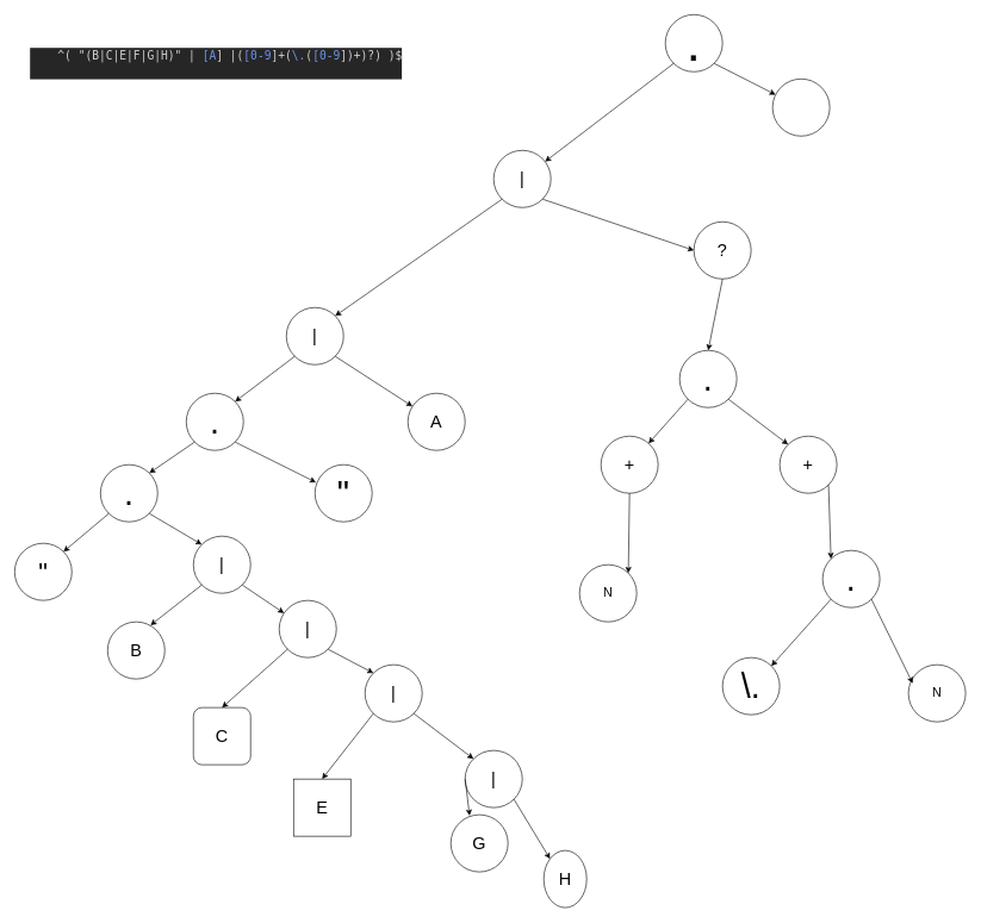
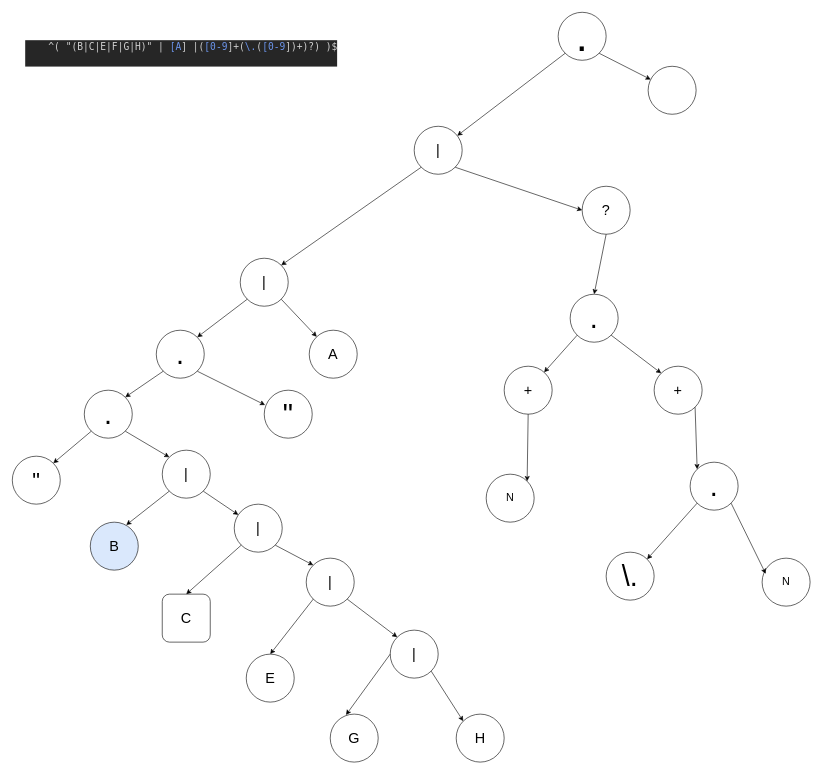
  <mxCell id="0" style=";html=1;" />
  <mxCell id="1" style=";html=1;" parent="0" />
  <mxCell id="2" value="&lt;div style=&quot;color: #bdbdbd;background-color: #262626;font-family: 'Droid Sans Mono', 'monospace', monospace;font-weight: normal;font-size: 16px;line-height: 22px;white-space: pre;&quot;&gt;&lt;div&gt;&lt;span style=&quot;color: #bdbdbd;&quot;&gt;    &lt;/span&gt;&lt;span style=&quot;color: #d0d0d0;&quot;&gt;^( &quot;(B|C|E|F|G|H)&quot; | &lt;/span&gt;&lt;span style=&quot;color: #6c95eb;&quot;&gt;[&lt;/span&gt;&lt;span style=&quot;color: #6c95eb;&quot;&gt;A&lt;/span&gt;&lt;span style=&quot;color: #d0d0d0;&quot;&gt;] |(&lt;/span&gt;&lt;span style=&quot;color: #6c95eb;&quot;&gt;[&lt;/span&gt;&lt;span style=&quot;color: #6c95eb;&quot;&gt;0-9&lt;/span&gt;&lt;span style=&quot;color: #d0d0d0;&quot;&gt;]+(&lt;/span&gt;&lt;span style=&quot;color: #6c95eb;&quot;&gt;\.&lt;/span&gt;&lt;span style=&quot;color: #d0d0d0;&quot;&gt;(&lt;/span&gt;&lt;span style=&quot;color: #6c95eb;&quot;&gt;[&lt;/span&gt;&lt;span style=&quot;color: #6c95eb;&quot;&gt;0-9&lt;/span&gt;&lt;span style=&quot;color: #d0d0d0;&quot;&gt;])+)?) )$&lt;/span&gt;&lt;/div&gt;&lt;br&gt;&lt;/div&gt;" style="text;whiteSpace=wrap;html=1;" vertex="1" parent="1"><mxGeometry x="40" y="60" width="560" height="70" as="geometry" /></mxCell>
  <mxCell id="3" value="&lt;font style=&quot;font-size: 72px;&quot;&gt;.&lt;/font&gt;" style="ellipse;whiteSpace=wrap;html=1;aspect=fixed;" vertex="1" parent="1"><mxGeometry x="930" y="20" width="80" height="80" as="geometry" /></mxCell>
  <mxCell id="4" value="&lt;font style=&quot;font-size: 24px;&quot;&gt;|&lt;/font&gt;" style="ellipse;whiteSpace=wrap;html=1;aspect=fixed;" vertex="1" parent="1"><mxGeometry x="690" y="210" width="80" height="80" as="geometry" /></mxCell>
  <mxCell id="5" value="" style="endArrow=classic;html=1;rounded=0;exitX=0;exitY=1;exitDx=0;exitDy=0;" edge="1" parent="1" source="3" target="4"><mxGeometry width="50" height="50" relative="1" as="geometry"><mxPoint x="940" y="160" as="sourcePoint" /><mxPoint x="990" y="110" as="targetPoint" /></mxGeometry></mxCell>
  <mxCell id="6" value="" style="ellipse;whiteSpace=wrap;html=1;aspect=fixed;" vertex="1" parent="1"><mxGeometry x="1080" y="110" width="80" height="80" as="geometry" /></mxCell>
  <mxCell id="7" value="" style="endArrow=classic;html=1;rounded=0;exitX=1;exitY=1;exitDx=0;exitDy=0;" edge="1" parent="1" source="3" target="6"><mxGeometry width="50" height="50" relative="1" as="geometry"><mxPoint x="940" y="170" as="sourcePoint" /><mxPoint x="990" y="120" as="targetPoint" /></mxGeometry></mxCell>
  <mxCell id="8" value="&lt;font style=&quot;font-size: 24px;&quot;&gt;|&lt;/font&gt;" style="ellipse;whiteSpace=wrap;html=1;aspect=fixed;" vertex="1" parent="1"><mxGeometry x="400" y="430" width="80" height="80" as="geometry" /></mxCell>
  <mxCell id="9" value="" style="endArrow=classic;html=1;rounded=0;entryX=1;entryY=0;entryDx=0;entryDy=0;exitX=0;exitY=1;exitDx=0;exitDy=0;" edge="1" parent="1" source="4" target="8"><mxGeometry width="50" height="50" relative="1" as="geometry"><mxPoint x="720" y="350" as="sourcePoint" /><mxPoint x="770" y="300" as="targetPoint" /></mxGeometry></mxCell>
- <mxCell id="10" value="&lt;font style=&quot;font-size: 24px;&quot;&gt;A&lt;/font&gt;" style="ellipse;whiteSpace=wrap;html=1;aspect=fixed;" vertex="1" parent="1"><mxGeometry x="570" y="550" width="80" height="80" as="geometry" /></mxCell>
+ <mxCell id="10" value="&lt;font style=&quot;font-size: 24px;&quot;&gt;A&lt;/font&gt;" style="ellipse;whiteSpace=wrap;html=1;aspect=fixed;" vertex="1" parent="1"><mxGeometry x="515" y="550" width="80" height="80" as="geometry" /></mxCell>
  <mxCell id="11" value="&lt;font style=&quot;font-size: 48px;&quot;&gt;.&lt;/font&gt;" style="ellipse;whiteSpace=wrap;html=1;aspect=fixed;" vertex="1" parent="1"><mxGeometry x="260" y="550" width="80" height="80" as="geometry" /></mxCell>
  <mxCell id="12" value="&lt;font style=&quot;font-size: 48px;&quot;&gt;&quot;&lt;/font&gt;" style="ellipse;whiteSpace=wrap;html=1;aspect=fixed;" vertex="1" parent="1"><mxGeometry x="440" y="650" width="80" height="80" as="geometry" /></mxCell>
  <mxCell id="13" value="&lt;font style=&quot;font-size: 48px;&quot;&gt;.&lt;/font&gt;" style="ellipse;whiteSpace=wrap;html=1;aspect=fixed;" vertex="1" parent="1"><mxGeometry x="140" y="650" width="80" height="80" as="geometry" /></mxCell>
  <mxCell id="14" value="&lt;font style=&quot;font-size: 36px;&quot;&gt;&quot;&lt;/font&gt;" style="ellipse;whiteSpace=wrap;html=1;aspect=fixed;" vertex="1" parent="1"><mxGeometry x="20" y="760" width="80" height="80" as="geometry" /></mxCell>
  <mxCell id="15" value="&lt;span style=&quot;font-size: 24px;&quot;&gt;|&lt;/span&gt;" style="ellipse;whiteSpace=wrap;html=1;aspect=fixed;" vertex="1" parent="1"><mxGeometry x="270" y="750" width="80" height="80" as="geometry" /></mxCell>
  <mxCell id="16" value="&lt;span style=&quot;font-size: 24px;&quot;&gt;|&lt;/span&gt;" style="ellipse;whiteSpace=wrap;html=1;aspect=fixed;" vertex="1" parent="1"><mxGeometry x="390" y="840" width="80" height="80" as="geometry" /></mxCell>
  <mxCell id="17" value="&lt;span style=&quot;font-size: 24px;&quot;&gt;|&lt;/span&gt;" style="ellipse;whiteSpace=wrap;html=1;aspect=fixed;" vertex="1" parent="1"><mxGeometry x="510" y="930" width="80" height="80" as="geometry" /></mxCell>
  <mxCell id="18" value="&lt;span style=&quot;font-size: 24px;&quot;&gt;|&lt;/span&gt;" style="ellipse;whiteSpace=wrap;html=1;aspect=fixed;" vertex="1" parent="1"><mxGeometry x="650" y="1050" width="80" height="80" as="geometry" /></mxCell>
- <mxCell id="19" value="&lt;font style=&quot;font-size: 24px;&quot;&gt;B&lt;/font&gt;" style="ellipse;whiteSpace=wrap;html=1;aspect=fixed;" vertex="1" parent="1"><mxGeometry x="150" y="870" width="80" height="80" as="geometry" /></mxCell>
+ <mxCell id="19" value="&lt;font style=&quot;font-size: 24px;&quot;&gt;B&lt;/font&gt;" style="ellipse;whiteSpace=wrap;html=1;aspect=fixed;fillColor=#dae8fc;" vertex="1" parent="1"><mxGeometry x="150" y="870" width="80" height="80" as="geometry" /></mxCell>
  <mxCell id="20" value="&lt;font style=&quot;font-size: 24px;&quot;&gt;C&lt;/font&gt;" style="whiteSpace=wrap;html=1;aspect=fixed;rounded=1;" vertex="1" parent="1"><mxGeometry x="270" y="990" width="80" height="80" as="geometry" /></mxCell>
- <mxCell id="21" value="&lt;font style=&quot;font-size: 24px;&quot;&gt;E&lt;/font&gt;" style="whiteSpace=wrap;html=1;aspect=fixed;rounded=0;" vertex="1" parent="1"><mxGeometry x="410" y="1090" width="80" height="80" as="geometry" /></mxCell>
- <mxCell id="22" value="&lt;font style=&quot;font-size: 24px;&quot;&gt;G&lt;/font&gt;" style="ellipse;whiteSpace=wrap;html=1;aspect=fixed;" vertex="1" parent="1"><mxGeometry x="630" y="1140" width="80" height="80" as="geometry" /></mxCell>
- <mxCell id="23" value="&lt;font style=&quot;font-size: 24px;&quot;&gt;H&lt;/font&gt;" style="ellipse;whiteSpace=wrap;html=1;aspect=fixed;" vertex="1" parent="1"><mxGeometry x="760" y="1190" width="60" height="80" as="geometry" /></mxCell>
+ <mxCell id="21" value="&lt;font style=&quot;font-size: 24px;&quot;&gt;E&lt;/font&gt;" style="ellipse;whiteSpace=wrap;html=1;aspect=fixed;" vertex="1" parent="1"><mxGeometry x="410" y="1090" width="80" height="80" as="geometry" /></mxCell>
+ <mxCell id="22" value="&lt;font style=&quot;font-size: 24px;&quot;&gt;G&lt;/font&gt;" style="ellipse;whiteSpace=wrap;html=1;aspect=fixed;" vertex="1" parent="1"><mxGeometry x="550" y="1190" width="80" height="80" as="geometry" /></mxCell>
+ <mxCell id="23" value="&lt;font style=&quot;font-size: 24px;&quot;&gt;H&lt;/font&gt;" style="ellipse;whiteSpace=wrap;html=1;aspect=fixed;" vertex="1" parent="1"><mxGeometry x="760" y="1190" width="80" height="80" as="geometry" /></mxCell>
  <mxCell id="24" value="" style="endArrow=classic;html=1;rounded=0;entryX=0.75;entryY=0.059;entryDx=0;entryDy=0;entryPerimeter=0;exitX=0;exitY=1;exitDx=0;exitDy=0;" edge="1" parent="1" source="15" target="19"><mxGeometry width="50" height="50" relative="1" as="geometry"><mxPoint x="530" y="830" as="sourcePoint" /><mxPoint x="580" y="780" as="targetPoint" /></mxGeometry></mxCell>
  <mxCell id="25" value="" style="endArrow=classic;html=1;rounded=0;exitX=1;exitY=1;exitDx=0;exitDy=0;" edge="1" parent="1" source="15" target="16"><mxGeometry width="50" height="50" relative="1" as="geometry"><mxPoint x="700" y="780" as="sourcePoint" /><mxPoint x="750" y="730" as="targetPoint" /></mxGeometry></mxCell>
  <mxCell id="26" value="" style="endArrow=classic;html=1;rounded=0;exitX=1;exitY=1;exitDx=0;exitDy=0;entryX=0;entryY=0;entryDx=0;entryDy=0;" edge="1" parent="1" source="16" target="17"><mxGeometry width="50" height="50" relative="1" as="geometry"><mxPoint x="348" y="828" as="sourcePoint" /><mxPoint x="407" y="868" as="targetPoint" /></mxGeometry></mxCell>
  <mxCell id="27" value="" style="endArrow=classic;html=1;rounded=0;exitX=1;exitY=1;exitDx=0;exitDy=0;entryX=0;entryY=0;entryDx=0;entryDy=0;" edge="1" parent="1" source="17" target="18"><mxGeometry width="50" height="50" relative="1" as="geometry"><mxPoint x="468" y="918" as="sourcePoint" /><mxPoint x="532" y="952" as="targetPoint" /></mxGeometry></mxCell>
  <mxCell id="28" value="" style="endArrow=classic;html=1;rounded=0;exitX=1;exitY=1;exitDx=0;exitDy=0;entryX=0;entryY=0;entryDx=0;entryDy=0;" edge="1" parent="1" source="18" target="23"><mxGeometry width="50" height="50" relative="1" as="geometry"><mxPoint x="588" y="1008" as="sourcePoint" /><mxPoint x="741.716" y="1111.716" as="targetPoint" /></mxGeometry></mxCell>
  <mxCell id="29" value="" style="endArrow=classic;html=1;rounded=0;entryX=0.5;entryY=0;entryDx=0;entryDy=0;exitX=0;exitY=1;exitDx=0;exitDy=0;" edge="1" parent="1" source="16" target="20"><mxGeometry width="50" height="50" relative="1" as="geometry"><mxPoint x="700" y="1090" as="sourcePoint" /><mxPoint x="750" y="1040" as="targetPoint" /></mxGeometry></mxCell>
  <mxCell id="30" value="" style="endArrow=classic;html=1;rounded=0;entryX=0.5;entryY=0;entryDx=0;entryDy=0;exitX=0;exitY=1;exitDx=0;exitDy=0;" edge="1" parent="1" source="17" target="21"><mxGeometry width="50" height="50" relative="1" as="geometry"><mxPoint x="412" y="918" as="sourcePoint" /><mxPoint x="320" y="1000" as="targetPoint" /></mxGeometry></mxCell>
  <mxCell id="31" value="" style="endArrow=classic;html=1;rounded=0;entryX=0.329;entryY=0.017;entryDx=0;entryDy=0;exitX=0;exitY=0.5;exitDx=0;exitDy=0;entryPerimeter=0;" edge="1" parent="1" source="18" target="22"><mxGeometry width="50" height="50" relative="1" as="geometry"><mxPoint x="532" y="1008" as="sourcePoint" /><mxPoint x="460" y="1100" as="targetPoint" /></mxGeometry></mxCell>
  <mxCell id="32" value="" style="endArrow=classic;html=1;rounded=0;entryX=1;entryY=0;entryDx=0;entryDy=0;exitX=0;exitY=1;exitDx=0;exitDy=0;" edge="1" parent="1" source="8" target="11"><mxGeometry width="50" height="50" relative="1" as="geometry"><mxPoint x="700" y="730" as="sourcePoint" /><mxPoint x="750" y="680" as="targetPoint" /></mxGeometry></mxCell>
  <mxCell id="33" value="" style="endArrow=classic;html=1;rounded=0;entryX=1;entryY=0;entryDx=0;entryDy=0;exitX=0;exitY=1;exitDx=0;exitDy=0;" edge="1" parent="1" source="11" target="13"><mxGeometry width="50" height="50" relative="1" as="geometry"><mxPoint x="422" y="508" as="sourcePoint" /><mxPoint x="338" y="572" as="targetPoint" /></mxGeometry></mxCell>
  <mxCell id="34" value="" style="endArrow=classic;html=1;rounded=0;entryX=1;entryY=0;entryDx=0;entryDy=0;exitX=0;exitY=1;exitDx=0;exitDy=0;" edge="1" parent="1" source="13" target="14"><mxGeometry width="50" height="50" relative="1" as="geometry"><mxPoint x="282" y="628" as="sourcePoint" /><mxPoint x="218" y="672" as="targetPoint" /></mxGeometry></mxCell>
  <mxCell id="35" value="" style="endArrow=classic;html=1;rounded=0;entryX=0;entryY=0;entryDx=0;entryDy=0;exitX=1;exitY=1;exitDx=0;exitDy=0;" edge="1" parent="1" source="13" target="15"><mxGeometry width="50" height="50" relative="1" as="geometry"><mxPoint x="161" y="728" as="sourcePoint" /><mxPoint x="98" y="782" as="targetPoint" /></mxGeometry></mxCell>
  <mxCell id="36" value="" style="endArrow=classic;html=1;rounded=0;entryX=0.017;entryY=0.308;entryDx=0;entryDy=0;exitX=1;exitY=1;exitDx=0;exitDy=0;entryPerimeter=0;" edge="1" parent="1" source="11" target="12"><mxGeometry width="50" height="50" relative="1" as="geometry"><mxPoint x="219" y="728" as="sourcePoint" /><mxPoint x="292" y="772" as="targetPoint" /></mxGeometry></mxCell>
  <mxCell id="37" value="" style="endArrow=classic;html=1;rounded=0;exitX=1;exitY=1;exitDx=0;exitDy=0;" edge="1" parent="1" source="8" target="10"><mxGeometry width="50" height="50" relative="1" as="geometry"><mxPoint x="338" y="628" as="sourcePoint" /><mxPoint x="451" y="685" as="targetPoint" /></mxGeometry></mxCell>
  <mxCell id="38" value="&lt;font style=&quot;font-size: 24px;&quot;&gt;?&lt;/font&gt;" style="ellipse;whiteSpace=wrap;html=1;aspect=fixed;" vertex="1" parent="1"><mxGeometry x="970" y="310" width="80" height="80" as="geometry" /></mxCell>
  <mxCell id="39" value="&lt;font style=&quot;font-size: 48px;&quot;&gt;.&lt;/font&gt;" style="ellipse;whiteSpace=wrap;html=1;aspect=fixed;" vertex="1" parent="1"><mxGeometry x="950" y="490" width="80" height="80" as="geometry" /></mxCell>
  <mxCell id="40" value="&lt;font style=&quot;font-size: 24px;&quot;&gt;+&lt;/font&gt;" style="ellipse;whiteSpace=wrap;html=1;aspect=fixed;" vertex="1" parent="1"><mxGeometry x="840" y="610" width="80" height="80" as="geometry" /></mxCell>
  <mxCell id="41" value="&lt;font style=&quot;font-size: 18px;&quot;&gt;N&lt;/font&gt;" style="ellipse;whiteSpace=wrap;html=1;aspect=fixed;" vertex="1" parent="1"><mxGeometry x="810" y="790" width="80" height="80" as="geometry" /></mxCell>
  <mxCell id="42" value="&lt;font style=&quot;font-size: 24px;&quot;&gt;+&lt;/font&gt;" style="ellipse;whiteSpace=wrap;html=1;aspect=fixed;" vertex="1" parent="1"><mxGeometry x="1090" y="610" width="80" height="80" as="geometry" /></mxCell>
  <mxCell id="43" value="&lt;font style=&quot;font-size: 48px;&quot;&gt;.&lt;/font&gt;" style="ellipse;whiteSpace=wrap;html=1;aspect=fixed;" vertex="1" parent="1"><mxGeometry x="1150" y="770" width="80" height="80" as="geometry" /></mxCell>
  <mxCell id="44" value="&lt;font style=&quot;font-size: 48px;&quot;&gt;\.&lt;/font&gt;" style="ellipse;whiteSpace=wrap;html=1;aspect=fixed;" vertex="1" parent="1"><mxGeometry x="1010" y="920" width="80" height="80" as="geometry" /></mxCell>
  <mxCell id="45" value="&lt;font style=&quot;font-size: 18px;&quot;&gt;N&lt;/font&gt;" style="ellipse;whiteSpace=wrap;html=1;aspect=fixed;" vertex="1" parent="1"><mxGeometry x="1270" y="930" width="80" height="80" as="geometry" /></mxCell>
  <mxCell id="46" value="" style="endArrow=classic;html=1;rounded=0;exitX=1;exitY=1;exitDx=0;exitDy=0;entryX=0;entryY=0.5;entryDx=0;entryDy=0;" edge="1" parent="1" source="4" target="38"><mxGeometry width="50" height="50" relative="1" as="geometry"><mxPoint x="1280" y="510" as="sourcePoint" /><mxPoint x="1330" y="460" as="targetPoint" /></mxGeometry></mxCell>
  <mxCell id="47" value="" style="endArrow=classic;html=1;rounded=0;entryX=0.5;entryY=0;entryDx=0;entryDy=0;exitX=0.5;exitY=1;exitDx=0;exitDy=0;" edge="1" parent="1" source="38" target="39"><mxGeometry width="50" height="50" relative="1" as="geometry"><mxPoint x="1280" y="510" as="sourcePoint" /><mxPoint x="1330" y="460" as="targetPoint" /></mxGeometry></mxCell>
  <mxCell id="48" value="" style="endArrow=classic;html=1;rounded=0;exitX=0;exitY=1;exitDx=0;exitDy=0;" edge="1" parent="1" source="39" target="40"><mxGeometry width="50" height="50" relative="1" as="geometry"><mxPoint x="1280" y="510" as="sourcePoint" /><mxPoint x="1330" y="460" as="targetPoint" /></mxGeometry></mxCell>
  <mxCell id="49" value="" style="endArrow=classic;html=1;rounded=0;entryX=1;entryY=0;entryDx=0;entryDy=0;exitX=0.5;exitY=1;exitDx=0;exitDy=0;" edge="1" parent="1" source="40" target="41"><mxGeometry width="50" height="50" relative="1" as="geometry"><mxPoint x="1290" y="520" as="sourcePoint" /><mxPoint x="928" y="647" as="targetPoint" /></mxGeometry></mxCell>
  <mxCell id="50" value="" style="endArrow=classic;html=1;rounded=0;exitX=1;exitY=1;exitDx=0;exitDy=0;entryX=0;entryY=0;entryDx=0;entryDy=0;" edge="1" parent="1" source="39" target="42"><mxGeometry width="50" height="50" relative="1" as="geometry"><mxPoint x="1300" y="530" as="sourcePoint" /><mxPoint x="938" y="657" as="targetPoint" /></mxGeometry></mxCell>
  <mxCell id="51" value="" style="endArrow=classic;html=1;rounded=0;exitX=1;exitY=1;exitDx=0;exitDy=0;entryX=0;entryY=0;entryDx=0;entryDy=0;" edge="1" parent="1" source="42" target="43"><mxGeometry width="50" height="50" relative="1" as="geometry"><mxPoint x="1028" y="568" as="sourcePoint" /><mxPoint x="1112" y="632" as="targetPoint" /></mxGeometry></mxCell>
  <mxCell id="52" value="" style="endArrow=classic;html=1;rounded=0;entryX=1;entryY=0;entryDx=0;entryDy=0;exitX=0;exitY=1;exitDx=0;exitDy=0;" edge="1" parent="1" source="43" target="44"><mxGeometry width="50" height="50" relative="1" as="geometry"><mxPoint x="1280" y="750" as="sourcePoint" /><mxPoint x="1330" y="700" as="targetPoint" /></mxGeometry></mxCell>
  <mxCell id="53" value="" style="endArrow=classic;html=1;rounded=0;entryX=0.075;entryY=0.325;entryDx=0;entryDy=0;exitX=1;exitY=1;exitDx=0;exitDy=0;entryPerimeter=0;" edge="1" parent="1" source="43" target="45"><mxGeometry width="50" height="50" relative="1" as="geometry"><mxPoint x="1162" y="868" as="sourcePoint" /><mxPoint x="1088" y="942" as="targetPoint" /></mxGeometry></mxCell>
